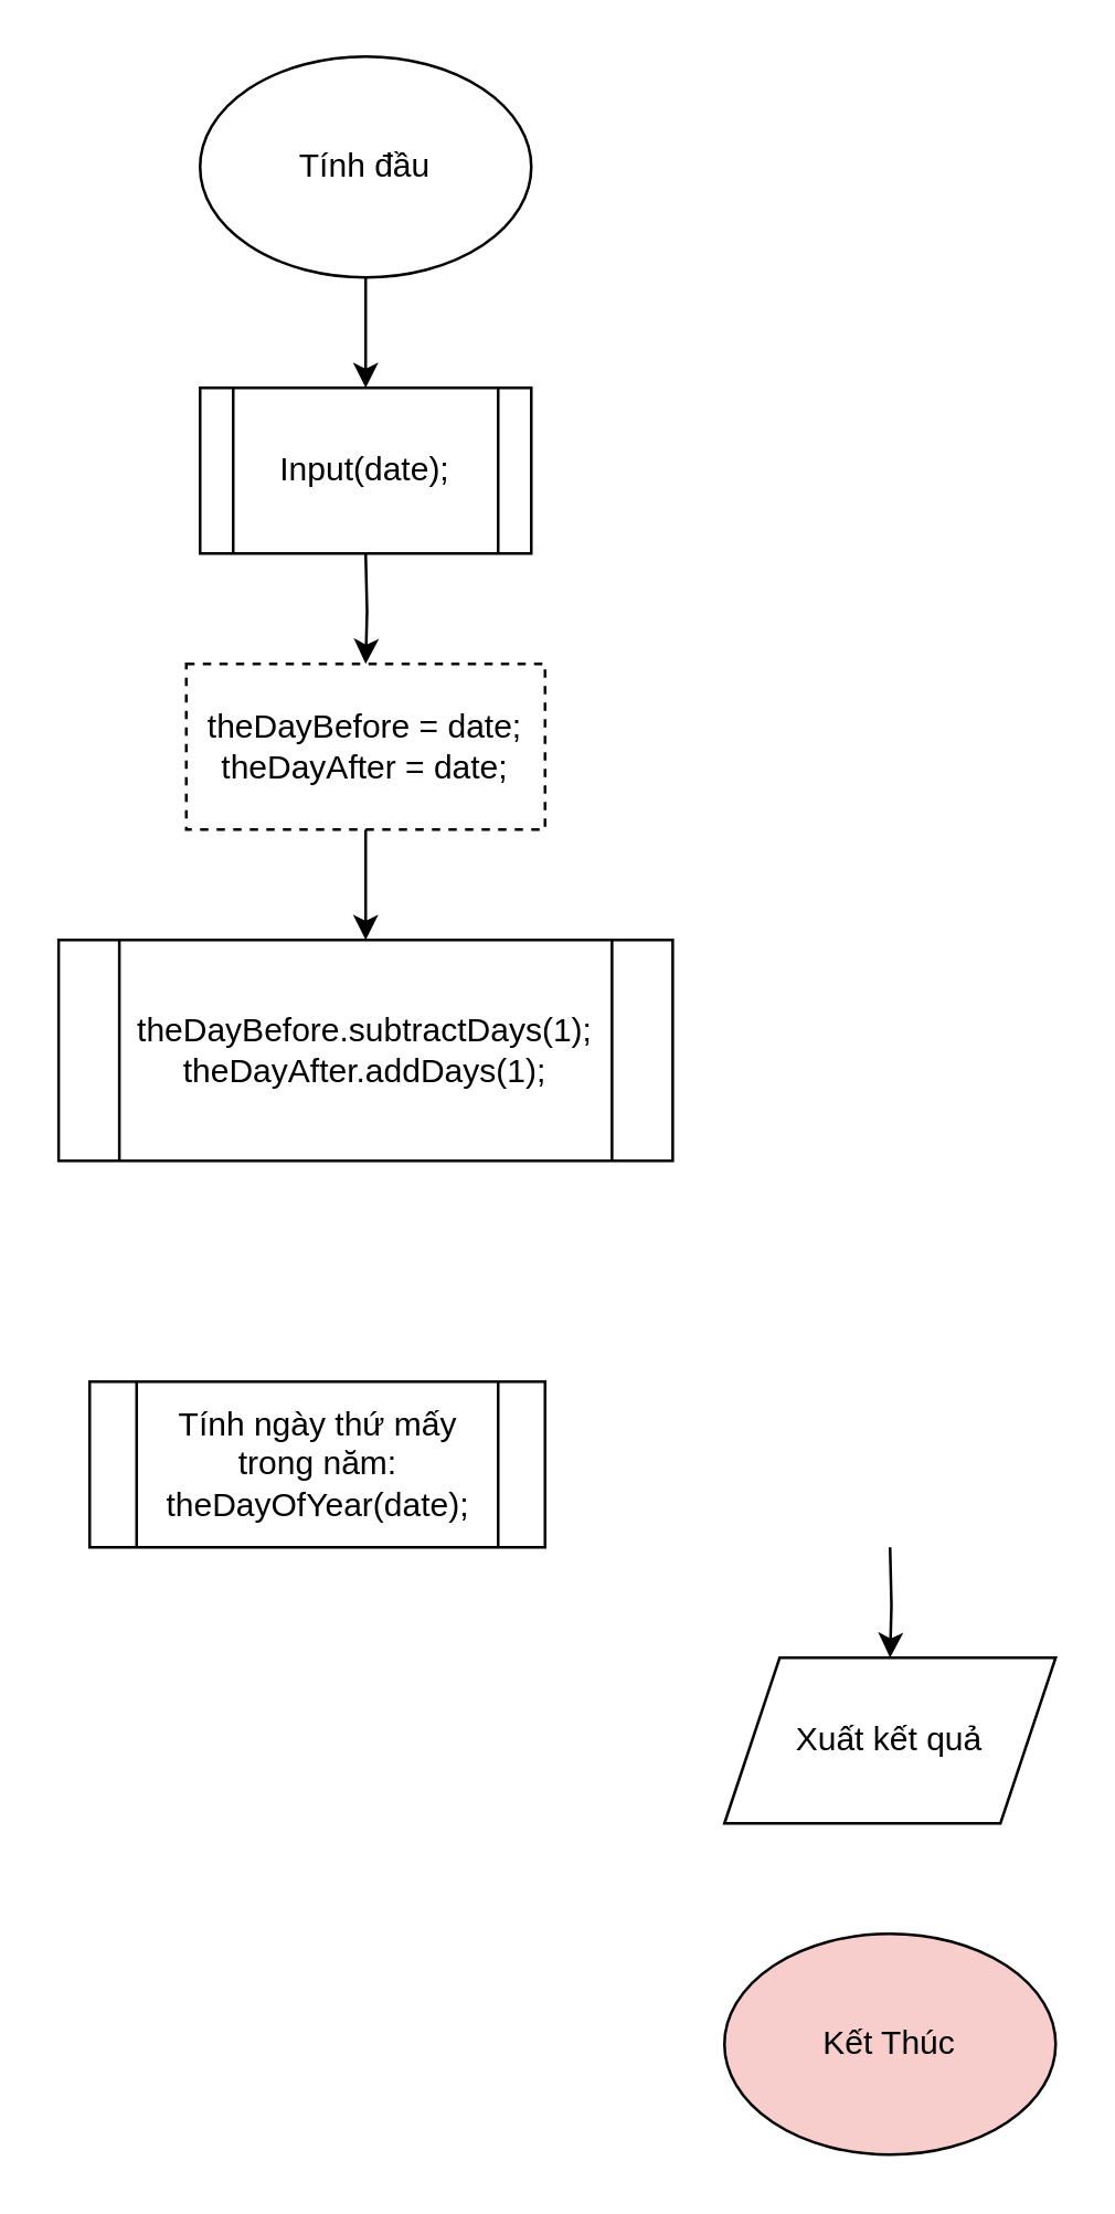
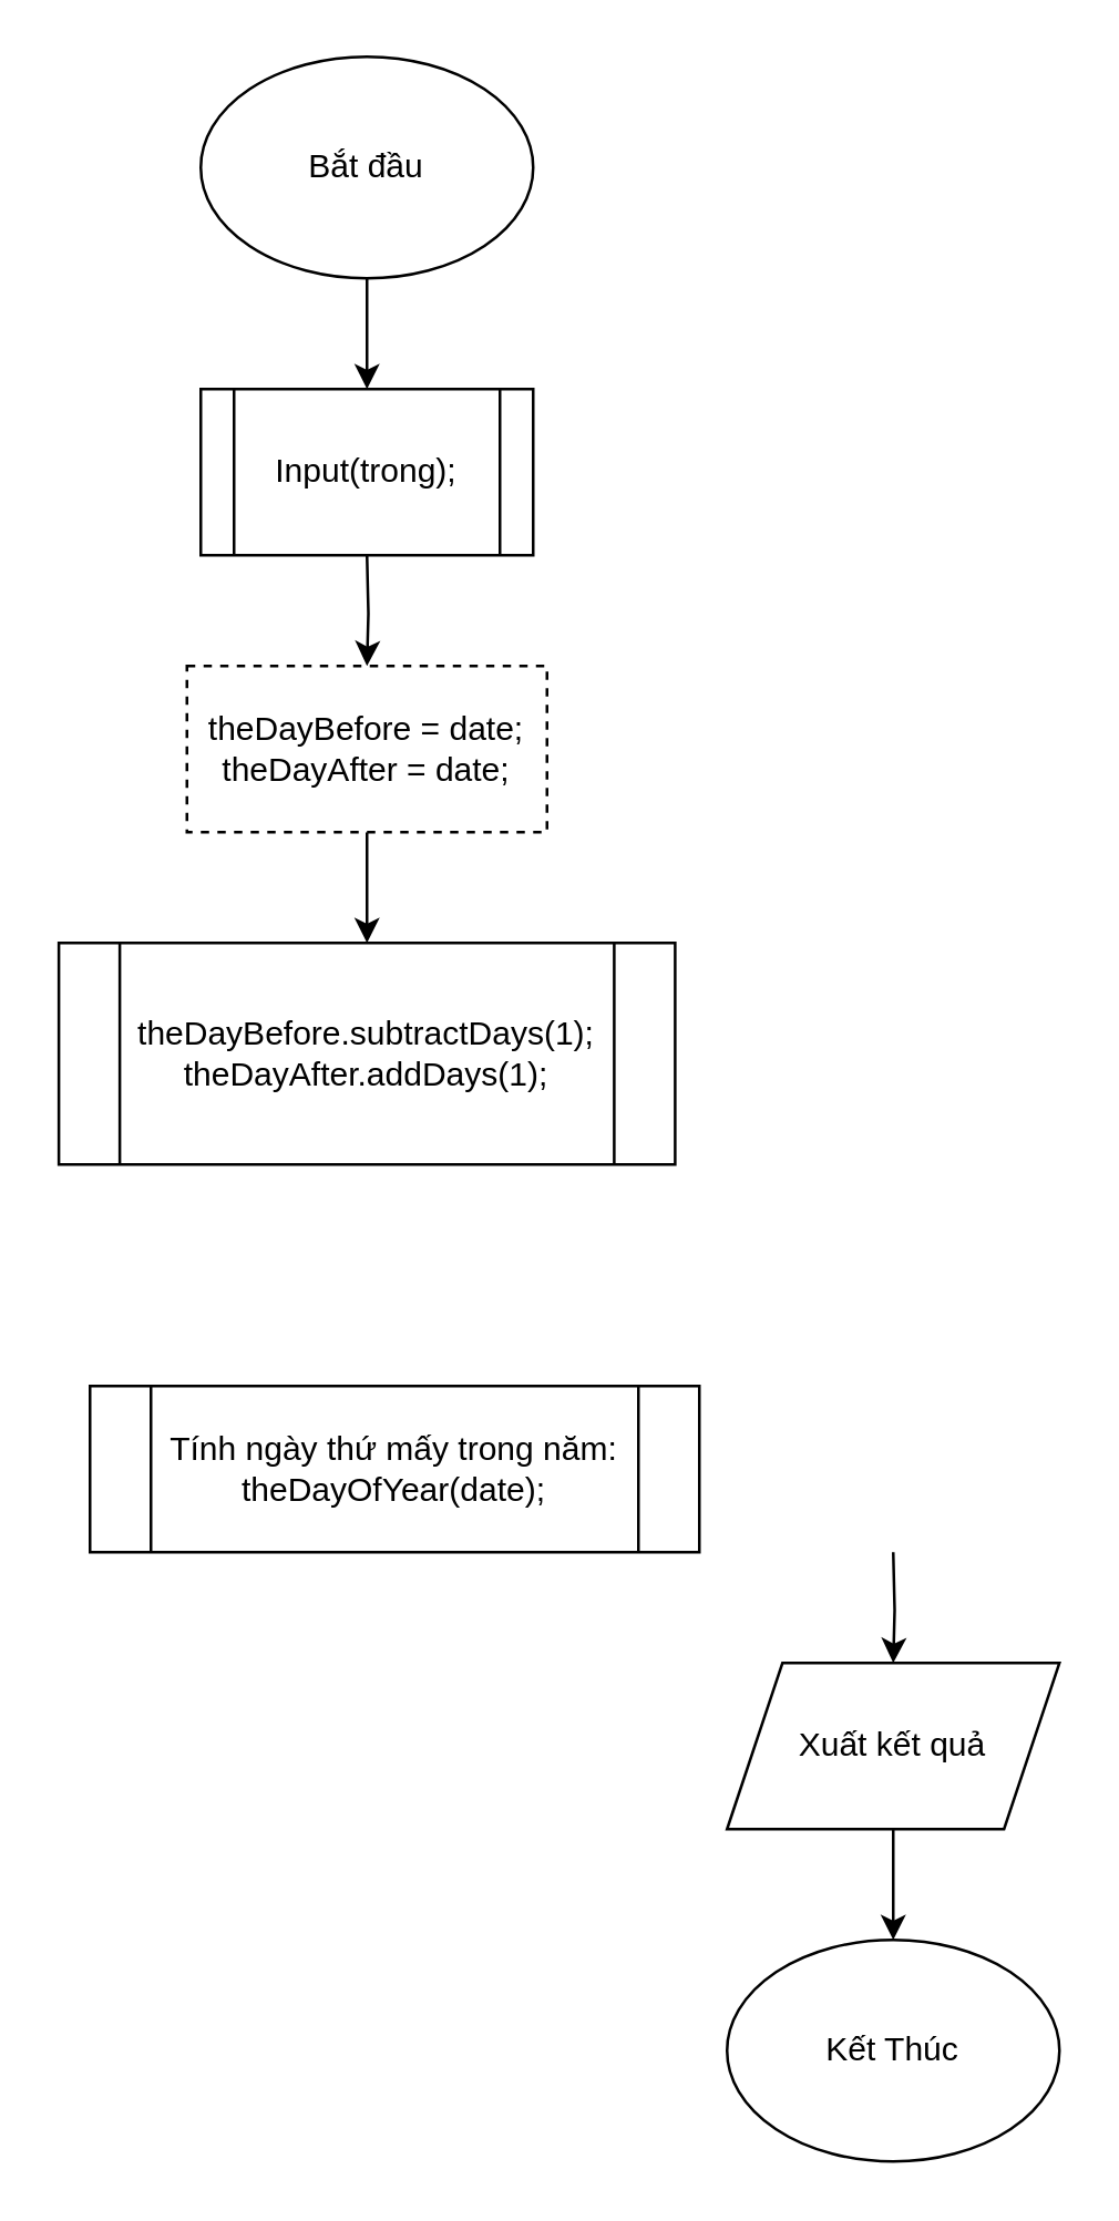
  <mxCell id="0" />
  <mxCell id="1" parent="0" />
  <mxCell id="2" style="edgeStyle=orthogonalEdgeStyle;rounded=0;orthogonalLoop=1;jettySize=auto;html=1;exitX=0.5;exitY=1;exitDx=0;exitDy=0;entryX=0.5;entryY=0;entryDx=0;entryDy=0;" edge="1" parent="1" source="3"><mxGeometry relative="1" as="geometry"><mxPoint x="132" y="140" as="targetPoint" /></mxGeometry></mxCell>
- <mxCell id="3" value="Tính đầu" style="ellipse;whiteSpace=wrap;html=1;" vertex="1" parent="1"><mxGeometry x="72" y="20" width="120" height="80" as="geometry" /></mxCell>
+ <mxCell id="3" value="Bắt đầu" style="ellipse;whiteSpace=wrap;html=1;" vertex="1" parent="1"><mxGeometry x="72" y="20" width="120" height="80" as="geometry" /></mxCell>
  <mxCell id="4" style="edgeStyle=orthogonalEdgeStyle;rounded=0;orthogonalLoop=1;jettySize=auto;html=1;exitX=0.5;exitY=1;exitDx=0;exitDy=0;entryX=0.5;entryY=0;entryDx=0;entryDy=0;" edge="1" parent="1" target="6"><mxGeometry relative="1" as="geometry"><mxPoint x="132" y="200" as="sourcePoint" /></mxGeometry></mxCell>
  <mxCell id="5" style="edgeStyle=orthogonalEdgeStyle;rounded=0;orthogonalLoop=1;jettySize=auto;html=1;exitX=0.5;exitY=1;exitDx=0;exitDy=0;entryX=0.5;entryY=0;entryDx=0;entryDy=0;" edge="1" parent="1" source="6" target="12"><mxGeometry relative="1" as="geometry" /></mxCell>
  <mxCell id="6" value="theDayBefore = date;&lt;br&gt;theDayAfter = date;" style="rounded=0;whiteSpace=wrap;html=1;dashed=1;" vertex="1" parent="1"><mxGeometry x="67" y="240" width="130" height="60" as="geometry" /></mxCell>
  <mxCell id="7" style="edgeStyle=orthogonalEdgeStyle;rounded=0;orthogonalLoop=1;jettySize=auto;html=1;exitX=0.5;exitY=1;exitDx=0;exitDy=0;entryX=0.5;entryY=0;entryDx=0;entryDy=0;" edge="1" parent="1" target="9"><mxGeometry relative="1" as="geometry"><mxPoint x="322" y="560" as="sourcePoint" /></mxGeometry></mxCell>
+ <mxCell id="8" style="edgeStyle=orthogonalEdgeStyle;rounded=0;orthogonalLoop=1;jettySize=auto;html=1;exitX=0.5;exitY=1;exitDx=0;exitDy=0;entryX=0.5;entryY=0;entryDx=0;entryDy=0;" edge="1" parent="1" source="9" target="10"><mxGeometry relative="1" as="geometry" /></mxCell>
  <mxCell id="9" value="Xuất kết quả" style="shape=parallelogram;perimeter=parallelogramPerimeter;whiteSpace=wrap;html=1;fixedSize=1;" vertex="1" parent="1"><mxGeometry x="262" y="600" width="120" height="60" as="geometry" /></mxCell>
- <mxCell id="10" value="Kết Thúc" style="ellipse;whiteSpace=wrap;html=1;fillColor=#f8cecc;" vertex="1" parent="1"><mxGeometry x="262" y="700" width="120" height="80" as="geometry" /></mxCell>
- <mxCell id="11" value="Input(date);" style="shape=process;whiteSpace=wrap;html=1;backgroundOutline=1;" vertex="1" parent="1"><mxGeometry x="72" y="140" width="120" height="60" as="geometry" /></mxCell>
+ <mxCell id="10" value="Kết Thúc" style="ellipse;whiteSpace=wrap;html=1;" vertex="1" parent="1"><mxGeometry x="262" y="700" width="120" height="80" as="geometry" /></mxCell>
+ <mxCell id="11" value="Input(trong);" style="shape=process;whiteSpace=wrap;html=1;backgroundOutline=1;" vertex="1" parent="1"><mxGeometry x="72" y="140" width="120" height="60" as="geometry" /></mxCell>
  <mxCell id="12" value="&lt;div&gt;&lt;span style=&quot;background-color: transparent; color: light-dark(rgb(0, 0, 0), rgb(255, 255, 255));&quot;&gt;theDayBefore.subtractDays(1);&lt;/span&gt;&lt;/div&gt;&lt;div&gt;theDayAfter.addDays(1);&lt;/div&gt;" style="shape=process;whiteSpace=wrap;html=1;backgroundOutline=1;" vertex="1" parent="1"><mxGeometry x="20.75" y="340" width="222.5" height="80" as="geometry" /></mxCell>
- <mxCell id="13" value="Tính ngày thứ mấy trong năm:&lt;br&gt;theDayOfYear(date);" style="shape=process;whiteSpace=wrap;html=1;backgroundOutline=1;" vertex="1" parent="1"><mxGeometry x="32" y="500" width="165" height="60" as="geometry" /></mxCell>
+ <mxCell id="13" value="Tính ngày thứ mấy trong năm:&lt;br&gt;theDayOfYear(date);" style="shape=process;whiteSpace=wrap;html=1;backgroundOutline=1;" vertex="1" parent="1"><mxGeometry x="32" y="500" width="220" height="60" as="geometry" /></mxCell>
